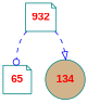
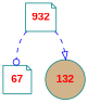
  digraph {
    node [color=teal fillcolor=white fontcolor=red fontname="Arial bold" fontsize=14 shape=note style="rounded, filled,filled"]
    edge [color=blue style=dashed]
    n1 [label=932 width=0.5]
-   n2 [label=65 width=0.5]
-   n3 [fillcolor=tan label=134 shape=circle width=0.5]
+   n2 [label=67 width=0.5]
+   n3 [fillcolor=tan label=132 shape=circle width=0.5]
    n1 -> n2 [arrowhead=odot tailport=sw]
    n1 -> n3 [arrowhead=onormal tailport=se]
  }
